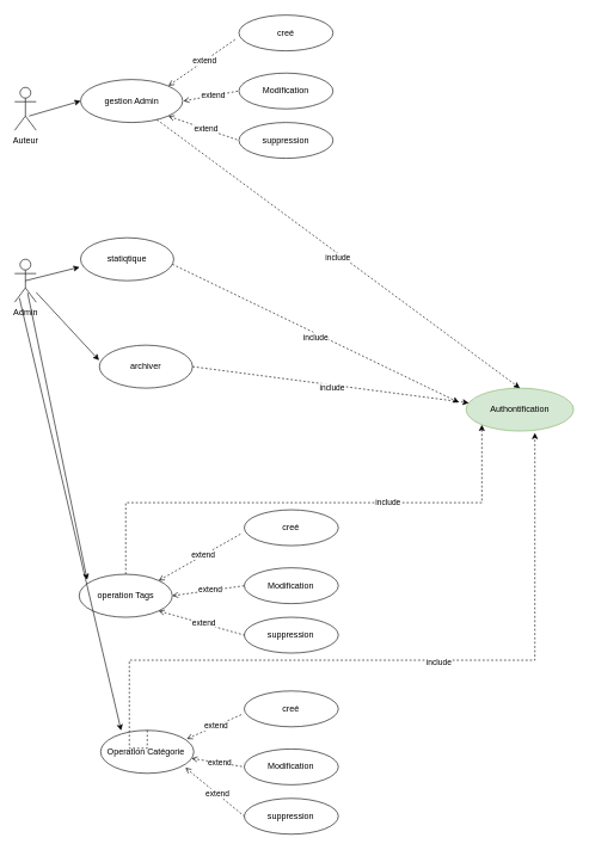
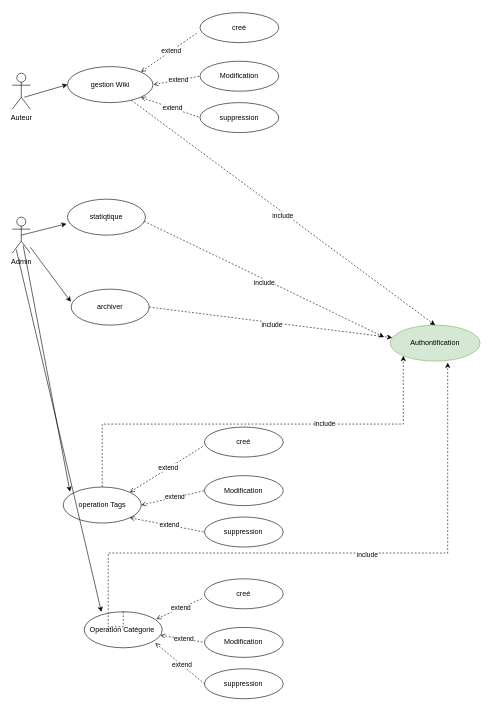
  <mxCell id="0" />
  <mxCell id="1" parent="0" />
  <mxCell id="2" value="Auteur&lt;br&gt;" style="shape=umlActor;verticalLabelPosition=bottom;verticalAlign=top;html=1;" parent="1" vertex="1"><mxGeometry x="20" y="121" width="30" height="60" as="geometry" /></mxCell>
  <mxCell id="3" value="Admin" style="shape=umlActor;verticalLabelPosition=bottom;verticalAlign=top;html=1;" parent="1" vertex="1"><mxGeometry x="20" y="361" width="30" height="60" as="geometry" /></mxCell>
  <mxCell id="4" value="Authontification" style="ellipse;whiteSpace=wrap;html=1;fillColor=#d5e8d4;strokeColor=#82b366;" parent="1" vertex="1"><mxGeometry x="650" y="541" width="150" height="60" as="geometry" /></mxCell>
- <mxCell id="5" value="gestion Admin" style="ellipse;whiteSpace=wrap;html=1;" parent="1" vertex="1"><mxGeometry x="112" y="110" width="142.5" height="60" as="geometry" /></mxCell>
+ <mxCell id="5" value="gestion Wiki" style="ellipse;whiteSpace=wrap;html=1;" parent="1" vertex="1"><mxGeometry x="112" y="110" width="142.5" height="60" as="geometry" /></mxCell>
  <mxCell id="6" value="creé" style="ellipse;whiteSpace=wrap;html=1;" parent="1" vertex="1"><mxGeometry x="333" y="20" width="131.25" height="50" as="geometry" /></mxCell>
  <mxCell id="7" value="Modification" style="ellipse;whiteSpace=wrap;html=1;" parent="1" vertex="1"><mxGeometry x="333" y="101" width="131.25" height="50" as="geometry" /></mxCell>
  <mxCell id="8" value="suppression" style="ellipse;whiteSpace=wrap;html=1;" parent="1" vertex="1"><mxGeometry x="333" y="170" width="131.25" height="50" as="geometry" /></mxCell>
  <mxCell id="9" style="rounded=0;orthogonalLoop=1;jettySize=auto;html=1;entryX=0;entryY=0.5;entryDx=0;entryDy=0;entryPerimeter=0;" parent="1" target="5" edge="1"><mxGeometry relative="1" as="geometry"><mxPoint x="40" y="161" as="sourcePoint" /></mxGeometry></mxCell>
  <mxCell id="10" value="" style="endArrow=none;html=1;rounded=0;exitX=1;exitY=0;exitDx=0;exitDy=0;entryX=-0.024;entryY=0.652;entryDx=0;entryDy=0;entryPerimeter=0;dashed=1;startArrow=open;startFill=0;endFill=0;" parent="1" target="6" edge="1"><mxGeometry width="50" height="50" relative="1" as="geometry"><mxPoint x="234.543" y="118.75" as="sourcePoint" /><mxPoint x="365.5" y="50" as="targetPoint" /></mxGeometry></mxCell>
  <mxCell id="11" value="extend" style="edgeLabel;html=1;align=center;verticalAlign=middle;resizable=0;points=[];" parent="10" vertex="1" connectable="0"><mxGeometry x="0.054" y="1" relative="1" as="geometry"><mxPoint as="offset" /></mxGeometry></mxCell>
  <mxCell id="12" value="" style="endArrow=none;html=1;rounded=0;exitX=1;exitY=1;exitDx=0;exitDy=0;entryX=0;entryY=0.5;entryDx=0;entryDy=0;dashed=1;startArrow=open;startFill=0;endFill=0;" parent="1" target="8" edge="1"><mxGeometry width="50" height="50" relative="1" as="geometry"><mxPoint x="234.543" y="161.25" as="sourcePoint" /><mxPoint x="383" y="210" as="targetPoint" /></mxGeometry></mxCell>
  <mxCell id="13" value="extend" style="edgeLabel;html=1;align=center;verticalAlign=middle;resizable=0;points=[];" parent="12" vertex="1" connectable="0"><mxGeometry x="0.054" y="1" relative="1" as="geometry"><mxPoint as="offset" /></mxGeometry></mxCell>
  <mxCell id="14" value="" style="endArrow=none;html=1;rounded=0;exitX=1;exitY=0.5;exitDx=0;exitDy=0;entryX=0;entryY=0.5;entryDx=0;entryDy=0;dashed=1;startArrow=open;startFill=0;endFill=0;" parent="1" target="7" edge="1"><mxGeometry width="50" height="50" relative="1" as="geometry"><mxPoint x="255.5" y="140" as="sourcePoint" /><mxPoint x="400.5" y="90" as="targetPoint" /></mxGeometry></mxCell>
  <mxCell id="15" value="extend" style="edgeLabel;html=1;align=center;verticalAlign=middle;resizable=0;points=[];" parent="14" vertex="1" connectable="0"><mxGeometry x="0.054" y="1" relative="1" as="geometry"><mxPoint as="offset" /></mxGeometry></mxCell>
  <mxCell id="16" value="statiqtique" style="ellipse;whiteSpace=wrap;html=1;" parent="1" vertex="1"><mxGeometry x="112" y="331" width="130" height="60" as="geometry" /></mxCell>
  <mxCell id="17" value="" style="endArrow=classic;html=1;rounded=0;exitX=0.5;exitY=0.5;exitDx=0;exitDy=0;exitPerimeter=0;entryX=-0.012;entryY=0.683;entryDx=0;entryDy=0;entryPerimeter=0;" parent="1" source="3" target="16" edge="1"><mxGeometry width="50" height="50" relative="1" as="geometry"><mxPoint x="380" y="411" as="sourcePoint" /><mxPoint x="430" y="361" as="targetPoint" /></mxGeometry></mxCell>
  <mxCell id="18" style="rounded=0;orthogonalLoop=1;jettySize=auto;html=1;exitX=1;exitY=0.5;exitDx=0;exitDy=0;dashed=1;" parent="1" source="20" target="4" edge="1"><mxGeometry relative="1" as="geometry" /></mxCell>
  <mxCell id="19" value="include" style="edgeLabel;html=1;align=center;verticalAlign=middle;resizable=0;points=[];" parent="18" vertex="1" connectable="0"><mxGeometry x="0.009" y="-4" relative="1" as="geometry"><mxPoint as="offset" /></mxGeometry></mxCell>
- <mxCell id="20" value="archiver&lt;br&gt;" style="ellipse;whiteSpace=wrap;html=1;" parent="1" vertex="1"><mxGeometry x="138.25" y="481" width="130" height="60" as="geometry" /></mxCell>
+ <mxCell id="20" value="archiver&lt;br&gt;" style="ellipse;whiteSpace=wrap;html=1;" parent="1" vertex="1"><mxGeometry x="118.25" y="481" width="130" height="60" as="geometry" /></mxCell>
  <mxCell id="21" style="edgeStyle=orthogonalEdgeStyle;rounded=0;orthogonalLoop=1;jettySize=auto;html=1;exitX=0.5;exitY=0;exitDx=0;exitDy=0;entryX=0;entryY=1;entryDx=0;entryDy=0;dashed=1;" parent="1" source="23" target="4" edge="1"><mxGeometry relative="1" as="geometry" /></mxCell>
  <mxCell id="22" value="include" style="edgeLabel;html=1;align=center;verticalAlign=middle;resizable=0;points=[];" parent="21" vertex="1" connectable="0"><mxGeometry x="0.319" y="2" relative="1" as="geometry"><mxPoint as="offset" /></mxGeometry></mxCell>
- <mxCell id="23" value="operation Tags" style="ellipse;whiteSpace=wrap;html=1;" parent="1" vertex="1"><mxGeometry x="110" y="801" width="130" height="60" as="geometry" /></mxCell>
+ <mxCell id="23" value="operation Tags" style="ellipse;whiteSpace=wrap;html=1;" parent="1" vertex="1"><mxGeometry x="105" y="811" width="130" height="60" as="geometry" /></mxCell>
  <mxCell id="24" value="Operation Catégorie&amp;nbsp;&lt;br&gt;" style="ellipse;whiteSpace=wrap;html=1;" parent="1" vertex="1"><mxGeometry x="140" y="1019" width="130" height="60" as="geometry" /></mxCell>
  <mxCell id="25" value="creé" style="ellipse;whiteSpace=wrap;html=1;" parent="1" vertex="1"><mxGeometry x="340.46" y="711" width="131.25" height="50" as="geometry" /></mxCell>
  <mxCell id="26" value="Modification" style="ellipse;whiteSpace=wrap;html=1;" parent="1" vertex="1"><mxGeometry x="340.46" y="792" width="131.25" height="50" as="geometry" /></mxCell>
  <mxCell id="27" value="suppression" style="ellipse;whiteSpace=wrap;html=1;" parent="1" vertex="1"><mxGeometry x="340.46" y="861" width="131.25" height="50" as="geometry" /></mxCell>
  <mxCell id="28" value="" style="endArrow=none;html=1;rounded=0;exitX=1;exitY=0;exitDx=0;exitDy=0;entryX=-0.024;entryY=0.652;entryDx=0;entryDy=0;entryPerimeter=0;dashed=1;startArrow=open;startFill=0;endFill=0;" parent="1" source="23" target="25" edge="1"><mxGeometry width="50" height="50" relative="1" as="geometry"><mxPoint x="242.003" y="809.75" as="sourcePoint" /><mxPoint x="372.96" y="741" as="targetPoint" /></mxGeometry></mxCell>
  <mxCell id="29" value="extend" style="edgeLabel;html=1;align=center;verticalAlign=middle;resizable=0;points=[];" parent="28" vertex="1" connectable="0"><mxGeometry x="0.054" y="1" relative="1" as="geometry"><mxPoint as="offset" /></mxGeometry></mxCell>
  <mxCell id="30" value="" style="endArrow=none;html=1;rounded=0;exitX=1;exitY=1;exitDx=0;exitDy=0;entryX=0;entryY=0.5;entryDx=0;entryDy=0;dashed=1;startArrow=open;startFill=0;endFill=0;" parent="1" source="23" target="27" edge="1"><mxGeometry width="50" height="50" relative="1" as="geometry"><mxPoint x="242.003" y="852.25" as="sourcePoint" /><mxPoint x="390.46" y="901" as="targetPoint" /></mxGeometry></mxCell>
  <mxCell id="31" value="extend" style="edgeLabel;html=1;align=center;verticalAlign=middle;resizable=0;points=[];" parent="30" vertex="1" connectable="0"><mxGeometry x="0.054" y="1" relative="1" as="geometry"><mxPoint as="offset" /></mxGeometry></mxCell>
  <mxCell id="32" value="" style="endArrow=none;html=1;rounded=0;exitX=1;exitY=0.5;exitDx=0;exitDy=0;entryX=0;entryY=0.5;entryDx=0;entryDy=0;dashed=1;startArrow=open;startFill=0;endFill=0;" parent="1" source="23" target="26" edge="1"><mxGeometry width="50" height="50" relative="1" as="geometry"><mxPoint x="262.96" y="831" as="sourcePoint" /><mxPoint x="407.96" y="781" as="targetPoint" /></mxGeometry></mxCell>
  <mxCell id="33" value="extend" style="edgeLabel;html=1;align=center;verticalAlign=middle;resizable=0;points=[];" parent="32" vertex="1" connectable="0"><mxGeometry x="0.054" y="1" relative="1" as="geometry"><mxPoint as="offset" /></mxGeometry></mxCell>
  <mxCell id="34" value="creé" style="ellipse;whiteSpace=wrap;html=1;" parent="1" vertex="1"><mxGeometry x="340.46" y="964" width="131.25" height="50" as="geometry" /></mxCell>
  <mxCell id="35" value="Modification" style="ellipse;whiteSpace=wrap;html=1;" parent="1" vertex="1"><mxGeometry x="340.46" y="1045" width="131.25" height="50" as="geometry" /></mxCell>
  <mxCell id="36" value="suppression" style="ellipse;whiteSpace=wrap;html=1;" parent="1" vertex="1"><mxGeometry x="340.46" y="1114" width="131.25" height="50" as="geometry" /></mxCell>
  <mxCell id="37" value="" style="endArrow=none;html=1;rounded=0;exitX=0.925;exitY=0.199;exitDx=0;exitDy=0;entryX=-0.024;entryY=0.652;entryDx=0;entryDy=0;entryPerimeter=0;dashed=1;startArrow=open;startFill=0;endFill=0;exitPerimeter=0;" parent="1" source="24" target="34" edge="1"><mxGeometry width="50" height="50" relative="1" as="geometry"><mxPoint x="242.003" y="1062.75" as="sourcePoint" /><mxPoint x="372.96" y="994" as="targetPoint" /></mxGeometry></mxCell>
  <mxCell id="38" value="extend" style="edgeLabel;html=1;align=center;verticalAlign=middle;resizable=0;points=[];" parent="37" vertex="1" connectable="0"><mxGeometry x="0.054" y="1" relative="1" as="geometry"><mxPoint as="offset" /></mxGeometry></mxCell>
  <mxCell id="39" value="" style="endArrow=none;html=1;rounded=0;exitX=0.91;exitY=0.869;exitDx=0;exitDy=0;entryX=0;entryY=0.5;entryDx=0;entryDy=0;dashed=1;startArrow=open;startFill=0;endFill=0;exitPerimeter=0;" parent="1" source="24" target="36" edge="1"><mxGeometry width="50" height="50" relative="1" as="geometry"><mxPoint x="242.003" y="1105.25" as="sourcePoint" /><mxPoint x="390.46" y="1154" as="targetPoint" /></mxGeometry></mxCell>
  <mxCell id="40" value="extend" style="edgeLabel;html=1;align=center;verticalAlign=middle;resizable=0;points=[];" parent="39" vertex="1" connectable="0"><mxGeometry x="0.054" y="1" relative="1" as="geometry"><mxPoint as="offset" /></mxGeometry></mxCell>
  <mxCell id="41" value="" style="endArrow=none;html=1;rounded=0;exitX=0.976;exitY=0.652;exitDx=0;exitDy=0;entryX=0;entryY=0.5;entryDx=0;entryDy=0;dashed=1;startArrow=open;startFill=0;endFill=0;exitPerimeter=0;" parent="1" source="24" target="35" edge="1"><mxGeometry width="50" height="50" relative="1" as="geometry"><mxPoint x="262.96" y="1084" as="sourcePoint" /><mxPoint x="407.96" y="1034" as="targetPoint" /></mxGeometry></mxCell>
  <mxCell id="42" value="extend" style="edgeLabel;html=1;align=center;verticalAlign=middle;resizable=0;points=[];" parent="41" vertex="1" connectable="0"><mxGeometry x="0.054" y="1" relative="1" as="geometry"><mxPoint as="offset" /></mxGeometry></mxCell>
  <mxCell id="43" value="" style="endArrow=classic;html=1;rounded=0;entryX=-0.004;entryY=0.351;entryDx=0;entryDy=0;entryPerimeter=0;" parent="1" source="3" target="20" edge="1"><mxGeometry width="50" height="50" relative="1" as="geometry"><mxPoint x="50" y="501" as="sourcePoint" /><mxPoint x="100" y="451" as="targetPoint" /></mxGeometry></mxCell>
  <mxCell id="44" value="" style="endArrow=classic;html=1;rounded=0;exitX=0.602;exitY=0.783;exitDx=0;exitDy=0;exitPerimeter=0;entryX=0.086;entryY=0.13;entryDx=0;entryDy=0;entryPerimeter=0;" parent="1" source="3" target="23" edge="1"><mxGeometry width="50" height="50" relative="1" as="geometry"><mxPoint x="60" y="571" as="sourcePoint" /><mxPoint x="110" y="521" as="targetPoint" /></mxGeometry></mxCell>
  <mxCell id="45" value="" style="endArrow=classic;html=1;rounded=0;exitX=0.219;exitY=0.901;exitDx=0;exitDy=0;exitPerimeter=0;entryX=0.22;entryY=0.003;entryDx=0;entryDy=0;entryPerimeter=0;" parent="1" source="3" target="24" edge="1"><mxGeometry width="50" height="50" relative="1" as="geometry"><mxPoint x="60" y="632" as="sourcePoint" /><mxPoint x="110" y="582" as="targetPoint" /></mxGeometry></mxCell>
  <mxCell id="46" value="" style="endArrow=classic;html=1;rounded=0;entryX=0.5;entryY=0;entryDx=0;entryDy=0;dashed=1;" parent="1" source="5" target="4" edge="1"><mxGeometry width="50" height="50" relative="1" as="geometry"><mxPoint x="570" y="646" as="sourcePoint" /><mxPoint x="620" y="596" as="targetPoint" /></mxGeometry></mxCell>
  <mxCell id="47" value="include" style="edgeLabel;html=1;align=center;verticalAlign=middle;resizable=0;points=[];" parent="46" vertex="1" connectable="0"><mxGeometry x="0.004" y="-4" relative="1" as="geometry"><mxPoint y="1" as="offset" /></mxGeometry></mxCell>
  <mxCell id="48" value="" style="endArrow=classic;html=1;rounded=0;dashed=1;" parent="1" edge="1"><mxGeometry width="50" height="50" relative="1" as="geometry"><mxPoint x="240" y="368" as="sourcePoint" /><mxPoint x="640" y="561" as="targetPoint" /></mxGeometry></mxCell>
  <mxCell id="49" value="include" style="edgeLabel;html=1;align=center;verticalAlign=middle;resizable=0;points=[];" parent="48" vertex="1" connectable="0"><mxGeometry x="0.004" y="-4" relative="1" as="geometry"><mxPoint y="1" as="offset" /></mxGeometry></mxCell>
  <mxCell id="50" style="edgeStyle=orthogonalEdgeStyle;rounded=0;orthogonalLoop=1;jettySize=auto;html=1;exitX=0.5;exitY=0;exitDx=0;exitDy=0;entryX=0.64;entryY=1.043;entryDx=0;entryDy=0;entryPerimeter=0;dashed=1;" parent="1" source="24" target="4" edge="1"><mxGeometry relative="1" as="geometry"><Array as="points"><mxPoint x="180" y="1044" /><mxPoint x="180" y="921" /><mxPoint x="746" y="921" /></Array></mxGeometry></mxCell>
  <mxCell id="51" value="include" style="edgeLabel;html=1;align=center;verticalAlign=middle;resizable=0;points=[];" parent="50" vertex="1" connectable="0"><mxGeometry x="0.141" y="-2" relative="1" as="geometry"><mxPoint x="1" as="offset" /></mxGeometry></mxCell>
